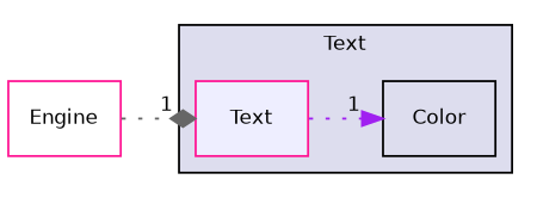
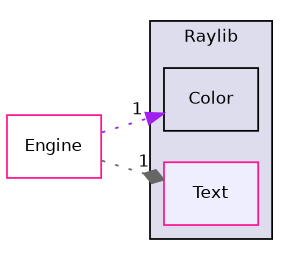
  digraph {
    compound=true
    rankdir=LR
    node [color=deeppink fontname=Helvetica fontsize=10 shape=box style=filled]
    edge [headlabel=1 labeldistance=1.5 labelfontname=Helvetica labelfontsize=10 style=dotted]
    n1 [color=black label=Color style=""]
    n2 [fillcolor="#eeeeff" label=Text pencolor=black]
    n3 [fillcolor=white label=Engine]
    subgraph cluster_1 {
      bgcolor="#ddddee"
      fontname=Helvetica
      fontsize=10
-     label=Text
+     label=Raylib
      pencolor=black
      n1
      n2
    }
-   n2 -> n1 [arrowhead=normal color=purple]
+   n3 -> n1 [arrowhead=normal color=purple]
    n3 -> n2 [arrowhead=diamond color=gray40]
  }
